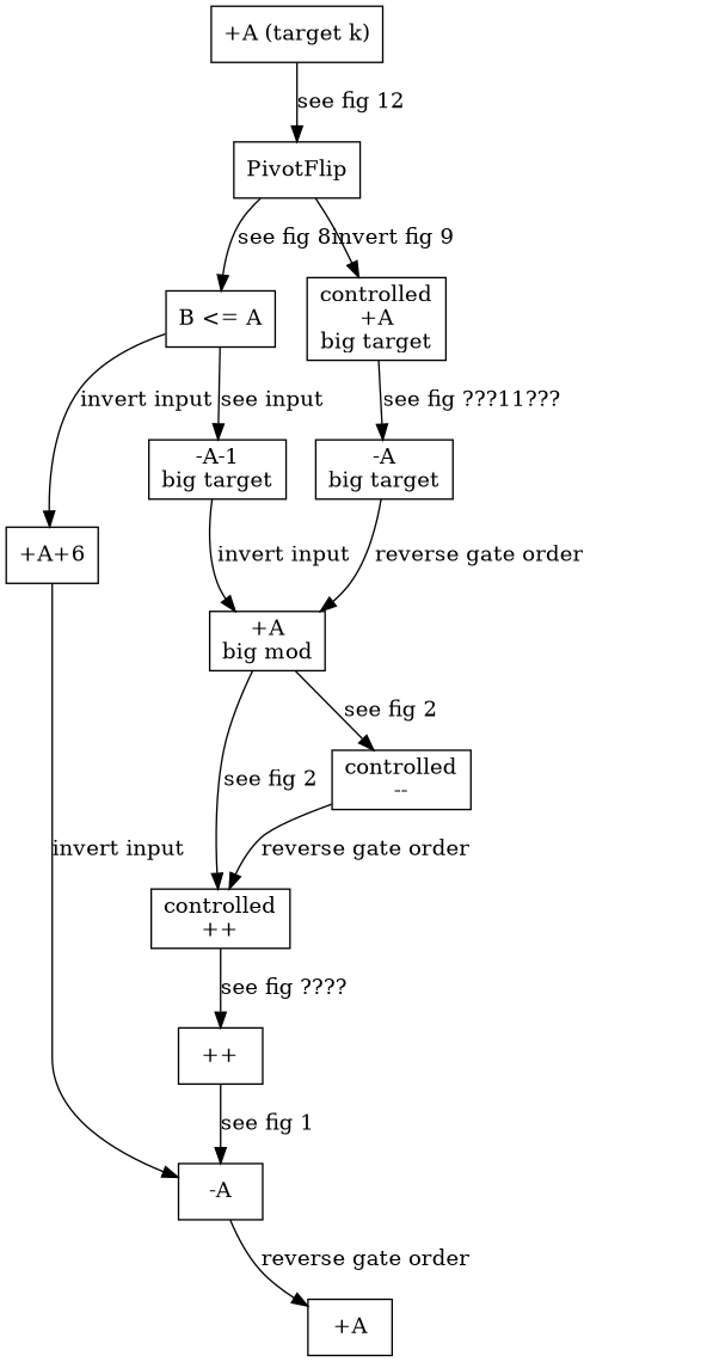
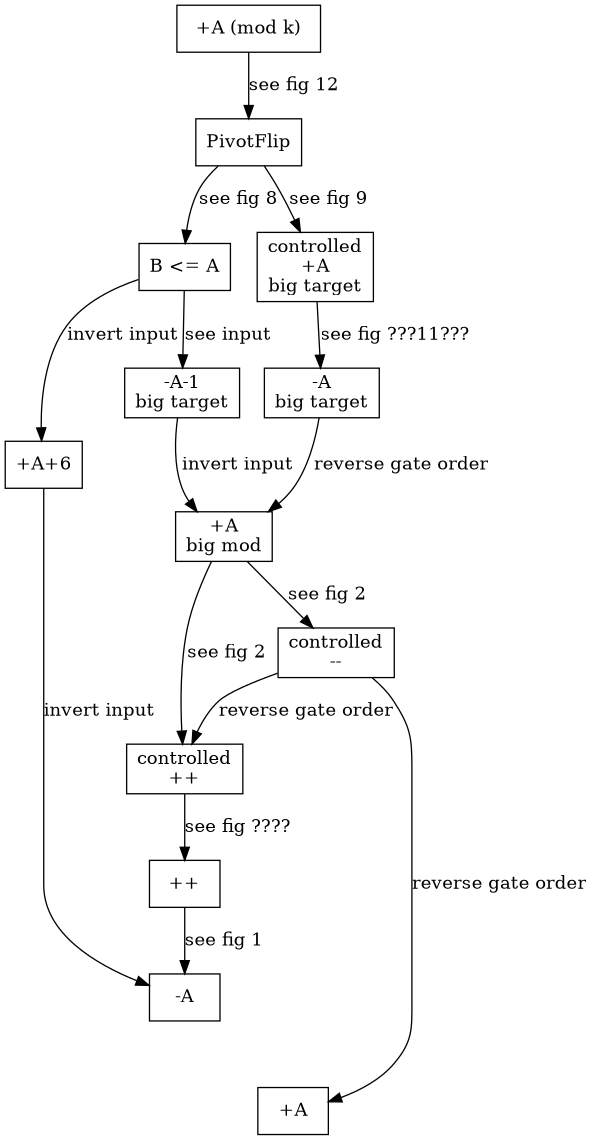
  digraph {
    node [shape=box]
-   n1 [label="+A (target k)"]
+   n1 [label="+A (mod k)"]
    n2 [label=PivotFlip]
    n3 [label="B <= A"]
    n4 [label="controlled\n+A\nbig target"]
    n5 [label="+A+6"]
    n6 [label="-A-1\nbig target"]
    n7 [label="-A\nbig target"]
    n8 [label="-A"]
    n9 [label="+A\nbig mod"]
    n10 [label="+A"]
    n11 [label="controlled\n++"]
    n12 [label="controlled\n--"]
    n13 [label="++"]
    n1 -> n2 [label="see fig 12"]
    n2 -> n3 [label="see fig 8"]
-   n2 -> n4 [label="invert fig 9"]
+   n2 -> n4 [label="see fig 9"]
    n3 -> n5 [label="invert input"]
    n3 -> n6 [label="see input"]
    n4 -> n7 [label="see fig ???11???"]
    n5 -> n8 [label="invert input"]
    n6 -> n9 [label="invert input"]
    n7 -> n9 [label="reverse gate order"]
-   n8 -> n10 [label="reverse gate order"]
+   n12 -> n10 [label="reverse gate order"]
    n9 -> n11 [label="see fig 2"]
    n9 -> n12 [label="see fig 2"]
    n11 -> n13 [label="see fig ????"]
    n12 -> n11 [label="reverse gate order"]
    n13 -> n8 [label="see fig 1"]
  }
